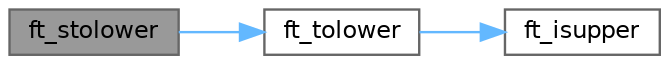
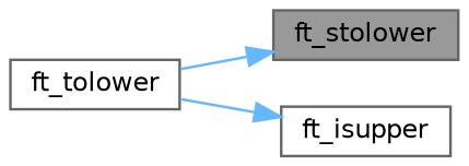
  digraph {
    rankdir=LR
    node [color=grey40 fillcolor=white fontname=Helvetica fontsize=10 shape=box style=filled]
    edge [color=steelblue1 fontname=Helvetica fontsize=10 labelfontname=Helvetica labelfontsize=10 style=solid]
    n1 [color=gray40 fillcolor=grey60 fontcolor=black height=0.2 label=ft_stolower width=0.4]
    n2 [height=0.2 label=ft_tolower width=0.4]
    n3 [height=0.2 label=ft_isupper width=0.4]
-   n1 -> n2
+   n2 -> n1
    n2 -> n3
  }
